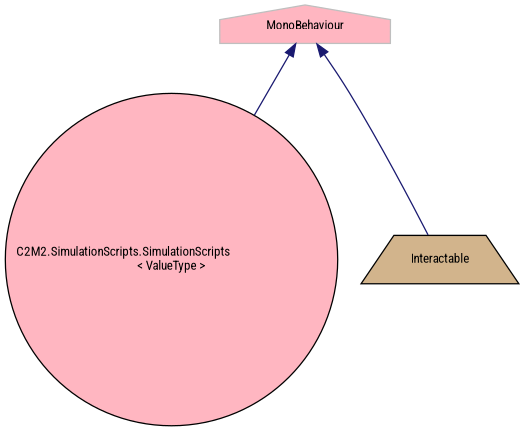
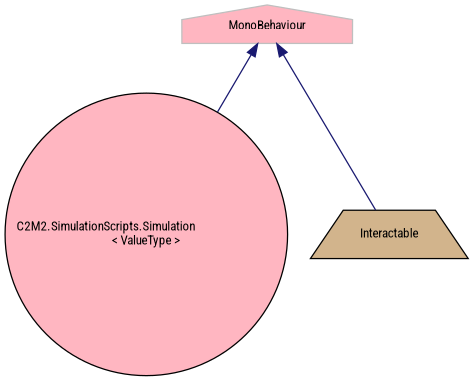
  digraph {
    fontname="Roboto Condensed"
    node [color=black fillcolor=lightpink fontname="Roboto Condensed" fontsize=10 style=filled]
    edge [color=midnightblue dir=back fontname="Roboto Condensed" fontsize=10 labelfontname=Helvetica labelfontsize=10 style=solid]
-   n1 [fontcolor=black height=0.2 label="C2M2.SimulationScripts.SimulationScripts\l\< ValueType \>" shape=circle width=0.4]
+   n1 [fontcolor=black height=0.2 label="C2M2.SimulationScripts.Simulation\l\< ValueType \>" shape=circle width=0.4]
    n2 [fillcolor=tan height=0.2 label=Interactable shape=trapezium width=0.4]
    n3 [color=grey75 height=0.2 label=MonoBehaviour shape=house width=0.4]
    n3 -> n1
    n3 -> n2
  }
